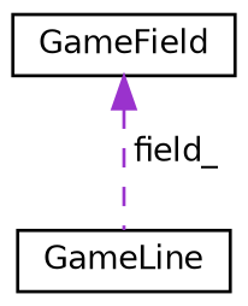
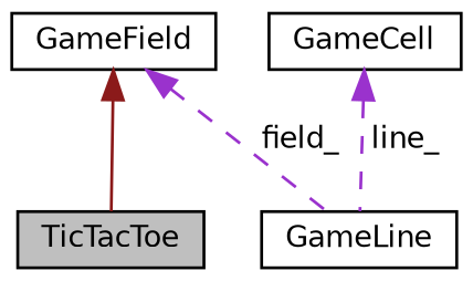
  digraph {
    node [color=black fillcolor=white fontname=Helvetica fontsize=10 shape=record style=filled]
    edge [color=darkorchid3 dir=back fontname=Helvetica fontsize=10 labelfontname=Helvetica labelfontsize=10 style=dashed]
+   n1 [fillcolor=grey75 fontcolor=black height=0.2 label=TicTacToe width=0.4]
    n2 [height=0.2 label=GameField width=0.4]
    n3 [height=0.2 label=GameLine width=0.4]
+   n4 [height=0.2 label=GameCell width=0.4]
+   n2 -> n1 [color=firebrick4 style=solid]
    n2 -> n3 [label=" field_"]
+   n4 -> n3 [label=" line_"]
  }
